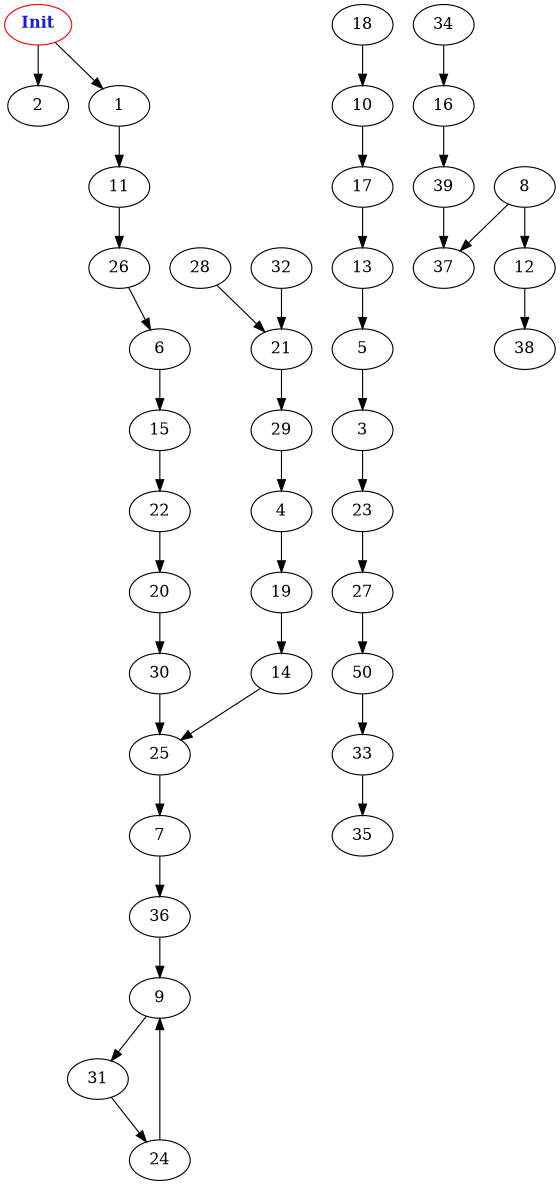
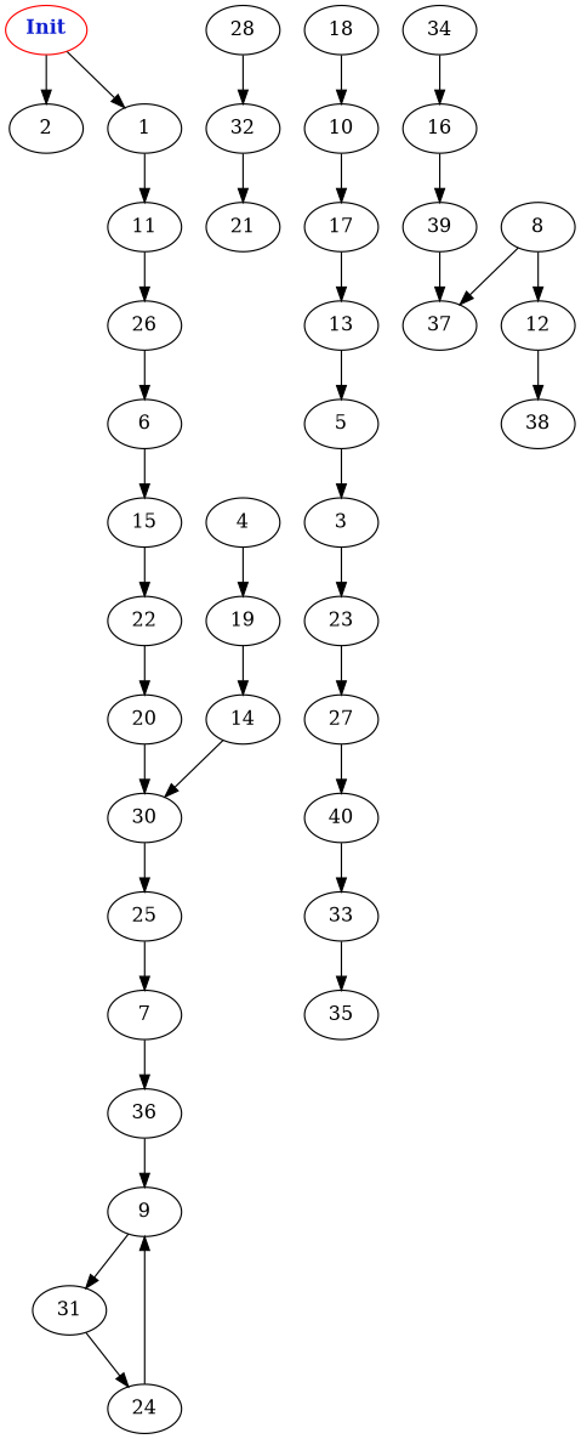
  digraph {
    edge [weight=9.0]
    n1 [color=red fontcolor="#1020d0" label=<<b>Init</b>>]
    2
    1
    11
    28
    32
    26
    21
    6
    5
    3
    23
    27
-   40 [label=50]
+   40
    33
    10
    17
    13
    14
    25
    7
    36
    9
    15
    22
    20
    30
    31
    24
    34
    16
-   29
    12
    38
    18
    8
    37
    4
    19
    39
    35
    n1 -> 2 [weight=5.0]
    n1 -> 1 [weight=3.0]
    1 -> 11 [weight=7.0]
    11 -> 26
-   28 -> 21 [weight=1.0]
+   28 -> 32 [weight=1.0]
    32 -> 21 [weight=4.0]
    26 -> 6 [weight=1.0]
-   21 -> 29 [weight=4.0]
    6 -> 15 [weight=6.0]
    5 -> 3 [weight=2.0]
    3 -> 23 [weight=2.0]
    23 -> 27 [weight=7.0]
    27 -> 40 [weight=3.0]
    40 -> 33 [weight=3.0]
    33 -> 35
    10 -> 17 [weight=4.0]
    17 -> 13 [weight=8.0]
    13 -> 5 [weight=7.0]
-   14 -> 25 [weight=1.0]
+   14 -> 30 [weight=1.0]
    25 -> 7 [weight=6.0]
    7 -> 36
    36 -> 9
    9 -> 31 [weight=5.0]
    15 -> 22 [weight=7.0]
    22 -> 20 [weight=3.0]
    20 -> 30 [weight=2.0]
    30 -> 25 [weight=4.0]
    31 -> 24 [weight=6.0]
    24 -> 9
    34 -> 16 [weight=8.0]
    16 -> 39 [weight=5.0]
-   29 -> 4 [weight=2.0]
    12 -> 38 [weight=8.0]
    18 -> 10 [weight=1.0]
    8 -> 12 [weight=2.0]
    8 -> 37
    4 -> 19
    19 -> 14 [weight=8.0]
    39 -> 37 [weight=8.0]
  }
